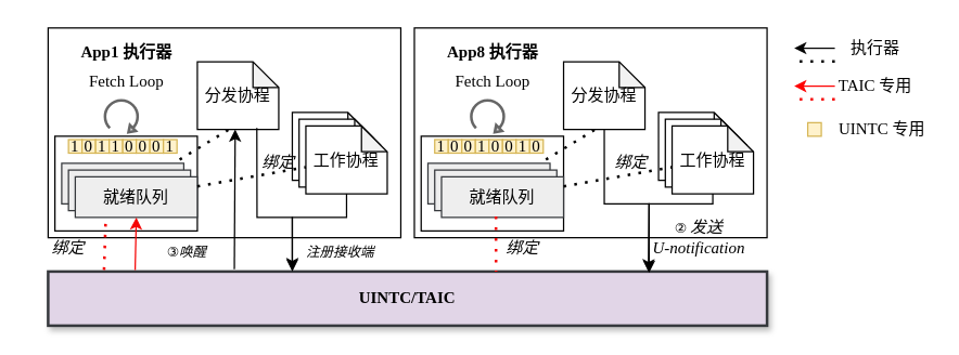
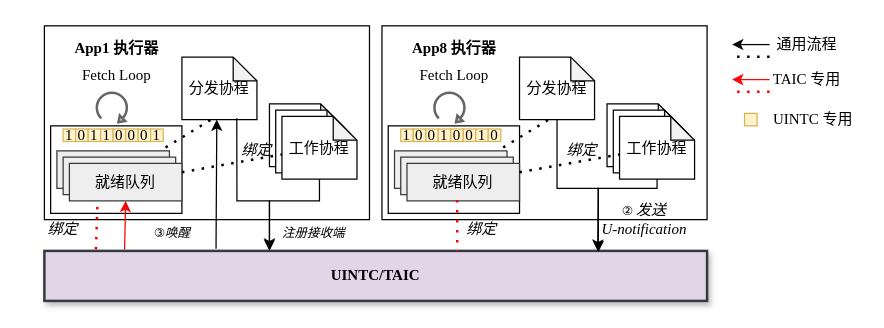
  <mxCell id="0" />
  <mxCell id="1" parent="0" />
  <mxCell id="2" value="" style="rounded=0;whiteSpace=wrap;html=1;" parent="1" vertex="1"><mxGeometry x="35" y="20" width="260" height="155" as="geometry" /></mxCell>
  <mxCell id="3" value="" style="rounded=0;whiteSpace=wrap;html=1;" parent="1" vertex="1"><mxGeometry x="40" y="100" width="105" height="70" as="geometry" /></mxCell>
  <mxCell id="4" value="" style="shape=note;whiteSpace=wrap;html=1;backgroundOutline=1;darkOpacity=0.05;size=19;" parent="1" vertex="1"><mxGeometry x="215" y="82.5" width="60" height="50" as="geometry" /></mxCell>
  <mxCell id="5" value="" style="shape=note;whiteSpace=wrap;html=1;backgroundOutline=1;darkOpacity=0.05;size=19;" parent="1" vertex="1"><mxGeometry x="220" y="87.5" width="60" height="50" as="geometry" /></mxCell>
  <mxCell id="6" value="&lt;font face=&quot;楷体-简&quot;&gt;工作协程&lt;/font&gt;" style="shape=note;whiteSpace=wrap;html=1;backgroundOutline=1;darkOpacity=0.05;size=19;" parent="1" vertex="1"><mxGeometry x="225" y="92.5" width="60" height="50" as="geometry" /></mxCell>
  <mxCell id="7" value="" style="rounded=0;whiteSpace=wrap;html=1;fillColor=#eeeeee;strokeColor=#36393d;" parent="1" vertex="1"><mxGeometry x="45" y="120" width="90" height="30" as="geometry" /></mxCell>
  <mxCell id="8" value="" style="rounded=0;whiteSpace=wrap;html=1;fillColor=#eeeeee;strokeColor=#36393d;" parent="1" vertex="1"><mxGeometry x="50" y="125" width="90" height="30" as="geometry" /></mxCell>
  <mxCell id="9" value="&lt;font face=&quot;楷体-简&quot;&gt;就绪队列&lt;/font&gt;" style="rounded=0;whiteSpace=wrap;html=1;fillColor=#eeeeee;strokeColor=#36393d;" parent="1" vertex="1"><mxGeometry x="55" y="130" width="90" height="30" as="geometry" /></mxCell>
  <mxCell id="10" value="" style="endArrow=none;dashed=1;html=1;dashPattern=1 3;strokeWidth=2;rounded=0;" parent="1" source="9" target="6" edge="1"><mxGeometry width="50" height="50" relative="1" as="geometry"><mxPoint x="145" y="180" as="sourcePoint" /><mxPoint x="195" y="130" as="targetPoint" /></mxGeometry></mxCell>
  <mxCell id="11" value="&lt;b&gt;&lt;font face=&quot;Times New Roman&quot;&gt;UINTC/TAIC&lt;/font&gt;&lt;/b&gt;" style="rounded=0;whiteSpace=wrap;html=1;fillColor=#e1d5e7;strokeColor=#36393d;strokeWidth=2;container=0;shadow=1;" parent="1" vertex="1"><mxGeometry x="35" y="200" width="530" height="40" as="geometry" /></mxCell>
  <mxCell id="12" value="" style="html=1;verticalLabelPosition=bottom;align=center;labelBackgroundColor=#ffffff;verticalAlign=top;strokeWidth=2;strokeColor=#666666;shadow=0;dashed=0;shape=mxgraph.ios7.icons.reload;rotation=135;fillColor=#f5f5f5;gradientColor=#b3b3b3;" parent="1" vertex="1"><mxGeometry x="78" y="73" width="24" height="27" as="geometry" /></mxCell>
  <mxCell id="13" value="&lt;font face=&quot;Times New Roman&quot;&gt;Fetch Loop&lt;/font&gt;" style="text;html=1;align=center;verticalAlign=middle;whiteSpace=wrap;rounded=0;" parent="1" vertex="1"><mxGeometry x="62.5" y="45" width="60" height="30" as="geometry" /></mxCell>
  <mxCell id="14" value="" style="endArrow=classic;html=1;rounded=0;exitX=0.5;exitY=1;exitDx=0;exitDy=0;exitPerimeter=0;" parent="1" source="6" edge="1"><mxGeometry width="50" height="50" relative="1" as="geometry"><mxPoint x="225" y="180" as="sourcePoint" /><mxPoint x="215" y="199" as="targetPoint" /><Array as="points"><mxPoint x="255" y="160" /><mxPoint x="215" y="160" /></Array></mxGeometry></mxCell>
  <mxCell id="15" value="&lt;span style=&quot;font-size: 10px;&quot;&gt;&lt;font face=&quot;宋体-简&quot;&gt;&lt;i&gt;注册接收端&lt;/i&gt;&lt;/font&gt;&lt;/span&gt;" style="text;html=1;align=center;verticalAlign=middle;whiteSpace=wrap;rounded=0;" parent="1" vertex="1"><mxGeometry x="202.5" y="170" width="95" height="30" as="geometry" /></mxCell>
  <mxCell id="16" value="&lt;b style=&quot;&quot;&gt;&lt;font face=&quot;Times New Roman&quot;&gt;App1 &lt;/font&gt;&lt;font face=&quot;楷体-简&quot;&gt;执行器&lt;/font&gt;&lt;/b&gt;" style="text;html=1;align=center;verticalAlign=middle;whiteSpace=wrap;rounded=0;" parent="1" vertex="1"><mxGeometry x="52.5" y="23" width="80" height="30" as="geometry" /></mxCell>
  <mxCell id="17" value="" style="endArrow=none;dashed=1;html=1;dashPattern=1 3;strokeWidth=2;rounded=0;entryX=0.25;entryY=1;entryDx=0;entryDy=0;exitX=0.937;exitY=0.965;exitDx=0;exitDy=0;exitPerimeter=0;strokeColor=light-dark(#f50000, #ededed);" parent="1" source="18" target="9" edge="1"><mxGeometry width="50" height="50" relative="1" as="geometry"><mxPoint x="75" y="200" as="sourcePoint" /><mxPoint x="275" y="160" as="targetPoint" /></mxGeometry></mxCell>
  <mxCell id="18" value="&lt;i style=&quot;&quot;&gt;&lt;font face=&quot;楷体-简&quot;&gt;绑定&lt;/font&gt;&lt;/i&gt;" style="text;html=1;align=center;verticalAlign=middle;whiteSpace=wrap;rounded=0;" parent="1" vertex="1"><mxGeometry x="20" y="165" width="60" height="35" as="geometry" /></mxCell>
  <mxCell id="19" value="&lt;i&gt;&lt;font face=&quot;楷体-简&quot;&gt;绑定&lt;/font&gt;&lt;/i&gt;" style="text;html=1;align=center;verticalAlign=middle;whiteSpace=wrap;rounded=0;" parent="1" vertex="1"><mxGeometry x="175" y="102.5" width="60" height="35" as="geometry" /></mxCell>
  <mxCell id="20" value="" style="endArrow=classic;html=1;rounded=0;exitX=0.121;exitY=-0.03;exitDx=0;exitDy=0;exitPerimeter=0;entryX=0.5;entryY=1;entryDx=0;entryDy=0;strokeColor=light-dark(#f50505, #ededed);" parent="1" source="11" target="9" edge="1"><mxGeometry width="50" height="50" relative="1" as="geometry"><mxPoint x="45" y="340" as="sourcePoint" /><mxPoint x="95" y="290" as="targetPoint" /></mxGeometry></mxCell>
  <mxCell id="21" value="&lt;font style=&quot;font-size: 10px;&quot;&gt;&lt;font face=&quot;Times New Roman&quot;&gt;③&lt;/font&gt;&lt;font face=&quot;宋体-简&quot;&gt;&lt;i&gt;唤醒&lt;/i&gt;&lt;/font&gt;&lt;/font&gt;" style="text;html=1;align=center;verticalAlign=middle;whiteSpace=wrap;rounded=0;" parent="1" vertex="1"><mxGeometry x="100" y="170" width="75" height="30" as="geometry" /></mxCell>
  <mxCell id="22" value="&lt;font face=&quot;宋体-简&quot;&gt;分发协程&lt;/font&gt;" style="shape=note;whiteSpace=wrap;html=1;backgroundOutline=1;darkOpacity=0.05;size=19;" parent="1" vertex="1"><mxGeometry x="145" y="45" width="60" height="50" as="geometry" /></mxCell>
  <mxCell id="23" value="" style="endArrow=none;dashed=1;html=1;dashPattern=1 3;strokeWidth=2;rounded=0;exitX=0.966;exitY=-0.091;exitDx=0;exitDy=0;entryX=0.404;entryY=0.989;entryDx=0;entryDy=0;entryPerimeter=0;exitPerimeter=0;" parent="1" source="7" target="22" edge="1"><mxGeometry width="50" height="50" relative="1" as="geometry"><mxPoint x="155" y="147" as="sourcePoint" /><mxPoint x="235" y="133" as="targetPoint" /></mxGeometry></mxCell>
  <mxCell id="24" value="" style="endArrow=classic;html=1;rounded=0;exitX=0.731;exitY=0.979;exitDx=0;exitDy=0;exitPerimeter=0;" parent="1" source="22" edge="1"><mxGeometry width="50" height="50" relative="1" as="geometry"><mxPoint x="285" y="220" as="sourcePoint" /><mxPoint x="215" y="200" as="targetPoint" /><Array as="points"><mxPoint x="189" y="160" /><mxPoint x="215" y="160" /></Array></mxGeometry></mxCell>
  <mxCell id="25" value="&lt;font face=&quot;Times New Roman&quot;&gt;1&lt;/font&gt;" style="rounded=0;whiteSpace=wrap;html=1;fillColor=#fff2cc;strokeColor=#d6b656;" parent="1" vertex="1"><mxGeometry x="50" y="102.5" width="10" height="10" as="geometry" /></mxCell>
  <mxCell id="26" value="&lt;font face=&quot;Times New Roman&quot;&gt;0&lt;/font&gt;" style="rounded=0;whiteSpace=wrap;html=1;fillColor=#fff2cc;strokeColor=#d6b656;" parent="1" vertex="1"><mxGeometry x="60" y="102.5" width="10" height="10" as="geometry" /></mxCell>
  <mxCell id="27" value="&lt;font face=&quot;Times New Roman&quot;&gt;1&lt;/font&gt;" style="rounded=0;whiteSpace=wrap;html=1;fillColor=#fff2cc;strokeColor=#d6b656;" parent="1" vertex="1"><mxGeometry x="70" y="102.5" width="10" height="10" as="geometry" /></mxCell>
  <mxCell id="28" value="&lt;font face=&quot;Times New Roman&quot;&gt;1&lt;/font&gt;" style="rounded=0;whiteSpace=wrap;html=1;fillColor=#fff2cc;strokeColor=#d6b656;" parent="1" vertex="1"><mxGeometry x="80" y="102.5" width="10" height="10" as="geometry" /></mxCell>
  <mxCell id="29" value="&lt;font face=&quot;Times New Roman&quot;&gt;0&lt;/font&gt;" style="rounded=0;whiteSpace=wrap;html=1;fillColor=#fff2cc;strokeColor=#d6b656;" parent="1" vertex="1"><mxGeometry x="90" y="102.5" width="10" height="10" as="geometry" /></mxCell>
  <mxCell id="30" value="&lt;font face=&quot;Times New Roman&quot;&gt;0&lt;/font&gt;" style="rounded=0;whiteSpace=wrap;html=1;fillColor=#fff2cc;strokeColor=#d6b656;" parent="1" vertex="1"><mxGeometry x="100" y="102.5" width="10" height="10" as="geometry" /></mxCell>
  <mxCell id="31" value="&lt;font face=&quot;Times New Roman&quot;&gt;0&lt;/font&gt;" style="rounded=0;whiteSpace=wrap;html=1;fillColor=#fff2cc;strokeColor=#d6b656;" parent="1" vertex="1"><mxGeometry x="110" y="102.5" width="10" height="10" as="geometry" /></mxCell>
  <mxCell id="32" value="&lt;font face=&quot;Times New Roman&quot;&gt;1&lt;/font&gt;" style="rounded=0;whiteSpace=wrap;html=1;fillColor=#fff2cc;strokeColor=#d6b656;" parent="1" vertex="1"><mxGeometry x="120" y="102.5" width="10" height="10" as="geometry" /></mxCell>
  <mxCell id="33" value="" style="rounded=0;whiteSpace=wrap;html=1;" parent="1" vertex="1"><mxGeometry x="305" y="20" width="260" height="155" as="geometry" /></mxCell>
  <mxCell id="34" value="" style="rounded=0;whiteSpace=wrap;html=1;" parent="1" vertex="1"><mxGeometry x="310" y="100" width="105" height="70" as="geometry" /></mxCell>
  <mxCell id="35" value="" style="shape=note;whiteSpace=wrap;html=1;backgroundOutline=1;darkOpacity=0.05;size=19;" parent="1" vertex="1"><mxGeometry x="485" y="82.5" width="60" height="50" as="geometry" /></mxCell>
  <mxCell id="36" value="" style="shape=note;whiteSpace=wrap;html=1;backgroundOutline=1;darkOpacity=0.05;size=19;" parent="1" vertex="1"><mxGeometry x="490" y="87.5" width="60" height="50" as="geometry" /></mxCell>
  <mxCell id="37" value="&lt;span style=&quot;font-family: 楷体-简;&quot;&gt;工作协程&lt;/span&gt;" style="shape=note;whiteSpace=wrap;html=1;backgroundOutline=1;darkOpacity=0.05;size=19;" parent="1" vertex="1"><mxGeometry x="495" y="92.5" width="60" height="50" as="geometry" /></mxCell>
  <mxCell id="38" value="" style="rounded=0;whiteSpace=wrap;html=1;fillColor=#eeeeee;strokeColor=#36393d;" parent="1" vertex="1"><mxGeometry x="315" y="120" width="90" height="30" as="geometry" /></mxCell>
  <mxCell id="39" value="" style="rounded=0;whiteSpace=wrap;html=1;fillColor=#eeeeee;strokeColor=#36393d;" parent="1" vertex="1"><mxGeometry x="320" y="125" width="90" height="30" as="geometry" /></mxCell>
  <mxCell id="40" value="&lt;span style=&quot;font-family: 楷体-简;&quot;&gt;就绪队列&lt;/span&gt;" style="rounded=0;whiteSpace=wrap;html=1;fillColor=#eeeeee;strokeColor=#36393d;" parent="1" vertex="1"><mxGeometry x="325" y="130" width="90" height="30" as="geometry" /></mxCell>
  <mxCell id="41" value="" style="endArrow=none;dashed=1;html=1;dashPattern=1 3;strokeWidth=2;rounded=0;" parent="1" source="40" target="37" edge="1"><mxGeometry width="50" height="50" relative="1" as="geometry"><mxPoint x="415" y="180" as="sourcePoint" /><mxPoint x="465" y="130" as="targetPoint" /></mxGeometry></mxCell>
  <mxCell id="42" value="" style="html=1;verticalLabelPosition=bottom;align=center;labelBackgroundColor=#ffffff;verticalAlign=top;strokeWidth=2;strokeColor=#666666;shadow=0;dashed=0;shape=mxgraph.ios7.icons.reload;rotation=135;fillColor=#f5f5f5;gradientColor=#b3b3b3;" parent="1" vertex="1"><mxGeometry x="348" y="73" width="24" height="27" as="geometry" /></mxCell>
  <mxCell id="43" value="&lt;font face=&quot;Times New Roman&quot;&gt;Fetch Loop&lt;/font&gt;" style="text;html=1;align=center;verticalAlign=middle;whiteSpace=wrap;rounded=0;" parent="1" vertex="1"><mxGeometry x="332.5" y="45" width="60" height="30" as="geometry" /></mxCell>
  <mxCell id="44" value="&lt;b style=&quot;&quot;&gt;&lt;font face=&quot;Times New Roman&quot;&gt;App8 &lt;/font&gt;&lt;font face=&quot;宋体-简&quot;&gt;执行器&lt;/font&gt;&lt;/b&gt;" style="text;html=1;align=center;verticalAlign=middle;whiteSpace=wrap;rounded=0;" parent="1" vertex="1"><mxGeometry x="322.5" y="23" width="80" height="30" as="geometry" /></mxCell>
  <mxCell id="45" value="&lt;i&gt;&lt;font face=&quot;楷体-简&quot;&gt;绑定&lt;/font&gt;&lt;/i&gt;" style="text;html=1;align=center;verticalAlign=middle;whiteSpace=wrap;rounded=0;" parent="1" vertex="1"><mxGeometry x="435" y="102.5" width="60" height="35" as="geometry" /></mxCell>
  <mxCell id="46" value="&lt;span style=&quot;font-family: 宋体-简;&quot;&gt;分发协程&lt;/span&gt;" style="shape=note;whiteSpace=wrap;html=1;backgroundOutline=1;darkOpacity=0.05;size=19;" parent="1" vertex="1"><mxGeometry x="415" y="45" width="60" height="50" as="geometry" /></mxCell>
  <mxCell id="47" value="" style="endArrow=none;dashed=1;html=1;dashPattern=1 3;strokeWidth=2;rounded=0;exitX=0.966;exitY=-0.091;exitDx=0;exitDy=0;entryX=0.404;entryY=0.989;entryDx=0;entryDy=0;entryPerimeter=0;exitPerimeter=0;" parent="1" source="38" target="46" edge="1"><mxGeometry width="50" height="50" relative="1" as="geometry"><mxPoint x="425" y="147" as="sourcePoint" /><mxPoint x="505" y="133" as="targetPoint" /></mxGeometry></mxCell>
  <mxCell id="48" value="&lt;font face=&quot;Times New Roman&quot;&gt;1&lt;/font&gt;" style="rounded=0;whiteSpace=wrap;html=1;fillColor=#fff2cc;strokeColor=#d6b656;" parent="1" vertex="1"><mxGeometry x="320" y="102.5" width="10" height="10" as="geometry" /></mxCell>
  <mxCell id="49" value="&lt;font face=&quot;Times New Roman&quot;&gt;0&lt;/font&gt;" style="rounded=0;whiteSpace=wrap;html=1;fillColor=#fff2cc;strokeColor=#d6b656;" parent="1" vertex="1"><mxGeometry x="330" y="102.5" width="10" height="10" as="geometry" /></mxCell>
  <mxCell id="50" value="&lt;font face=&quot;Times New Roman&quot;&gt;0&lt;/font&gt;" style="rounded=0;whiteSpace=wrap;html=1;fillColor=#fff2cc;strokeColor=#d6b656;" parent="1" vertex="1"><mxGeometry x="340" y="102.5" width="10" height="10" as="geometry" /></mxCell>
  <mxCell id="51" value="&lt;font face=&quot;Times New Roman&quot;&gt;1&lt;/font&gt;" style="rounded=0;whiteSpace=wrap;html=1;fillColor=#fff2cc;strokeColor=#d6b656;" parent="1" vertex="1"><mxGeometry x="350" y="102.5" width="10" height="10" as="geometry" /></mxCell>
  <mxCell id="52" value="&lt;font face=&quot;Times New Roman&quot;&gt;0&lt;/font&gt;" style="rounded=0;whiteSpace=wrap;html=1;fillColor=#fff2cc;strokeColor=#d6b656;" parent="1" vertex="1"><mxGeometry x="360" y="102.5" width="10" height="10" as="geometry" /></mxCell>
  <mxCell id="53" value="&lt;font face=&quot;Times New Roman&quot;&gt;0&lt;/font&gt;" style="rounded=0;whiteSpace=wrap;html=1;fillColor=#fff2cc;strokeColor=#d6b656;" parent="1" vertex="1"><mxGeometry x="370" y="102.5" width="10" height="10" as="geometry" /></mxCell>
  <mxCell id="54" value="&lt;font face=&quot;Times New Roman&quot;&gt;1&lt;/font&gt;" style="rounded=0;whiteSpace=wrap;html=1;fillColor=#fff2cc;strokeColor=#d6b656;" parent="1" vertex="1"><mxGeometry x="380" y="102.5" width="10" height="10" as="geometry" /></mxCell>
  <mxCell id="55" value="&lt;font face=&quot;Times New Roman&quot;&gt;0&lt;/font&gt;" style="rounded=0;whiteSpace=wrap;html=1;fillColor=#fff2cc;strokeColor=#d6b656;" parent="1" vertex="1"><mxGeometry x="390" y="102.5" width="10" height="10" as="geometry" /></mxCell>
  <mxCell id="56" value="" style="endArrow=classic;html=1;rounded=0;exitX=0.5;exitY=1;exitDx=0;exitDy=0;exitPerimeter=0;entryX=0.835;entryY=-0.004;entryDx=0;entryDy=0;entryPerimeter=0;" parent="1" source="37" target="11" edge="1"><mxGeometry width="50" height="50" relative="1" as="geometry"><mxPoint x="475" y="340" as="sourcePoint" /><mxPoint x="525" y="290" as="targetPoint" /><Array as="points"><mxPoint x="525" y="150" /><mxPoint x="478" y="150" /></Array></mxGeometry></mxCell>
  <mxCell id="57" value="" style="endArrow=classic;html=1;rounded=0;exitX=0.5;exitY=1;exitDx=0;exitDy=0;exitPerimeter=0;entryX=0.836;entryY=0.022;entryDx=0;entryDy=0;entryPerimeter=0;" parent="1" source="46" target="11" edge="1"><mxGeometry width="50" height="50" relative="1" as="geometry"><mxPoint x="415" y="310" as="sourcePoint" /><mxPoint x="465" y="260" as="targetPoint" /><Array as="points"><mxPoint x="445" y="150" /><mxPoint x="478" y="150" /></Array></mxGeometry></mxCell>
  <mxCell id="58" value="&lt;font style=&quot;font-family: &amp;quot;Times New Roman&amp;quot;; font-size: 10px;&quot;&gt;②&amp;nbsp;&lt;/font&gt;&lt;i style=&quot;&quot;&gt;&lt;font face=&quot;宋体-简&quot;&gt;发送&lt;/font&gt;&lt;/i&gt;&lt;div&gt;&lt;font face=&quot;Times New Roman&quot;&gt;&lt;i&gt;U-notification&lt;/i&gt;&lt;/font&gt;&lt;/div&gt;" style="text;html=1;align=center;verticalAlign=middle;whiteSpace=wrap;rounded=0;" parent="1" vertex="1"><mxGeometry x="455" y="160" width="120" height="30" as="geometry" /></mxCell>
  <mxCell id="59" value="" style="endArrow=none;dashed=1;html=1;dashPattern=1 3;strokeWidth=2;rounded=0;exitX=0.446;exitY=0.977;exitDx=0;exitDy=0;entryX=0.623;entryY=0;entryDx=0;entryDy=0;entryPerimeter=0;exitPerimeter=0;strokeColor=light-dark(#f50505, #ededed);" parent="1" source="40" target="11" edge="1"><mxGeometry width="50" height="50" relative="1" as="geometry"><mxPoint x="412" y="127" as="sourcePoint" /><mxPoint x="449" y="104" as="targetPoint" /></mxGeometry></mxCell>
  <mxCell id="60" value="&lt;i&gt;&lt;font face=&quot;楷体-简&quot;&gt;绑定&lt;/font&gt;&lt;/i&gt;" style="text;html=1;align=center;verticalAlign=middle;whiteSpace=wrap;rounded=0;" parent="1" vertex="1"><mxGeometry x="355" y="165" width="60" height="35" as="geometry" /></mxCell>
  <mxCell id="61" value="" style="endArrow=classic;html=1;rounded=0;exitX=0.259;exitY=-0.045;exitDx=0;exitDy=0;entryX=0.465;entryY=1;entryDx=0;entryDy=0;entryPerimeter=0;exitPerimeter=0;" parent="1" source="11" target="22" edge="1"><mxGeometry width="50" height="50" relative="1" as="geometry"><mxPoint x="345" y="360" as="sourcePoint" /><mxPoint x="395" y="310" as="targetPoint" /></mxGeometry></mxCell>
  <mxCell id="62" value="" style="endArrow=classic;html=1;rounded=0;strokeColor=light-dark(#fe0101, #ededed);" parent="1" edge="1"><mxGeometry width="50" height="50" relative="1" as="geometry"><mxPoint x="615" y="63" as="sourcePoint" /><mxPoint x="585" y="63" as="targetPoint" /><Array as="points"><mxPoint x="585" y="63" /></Array></mxGeometry></mxCell>
  <mxCell id="63" value="" style="endArrow=none;dashed=1;html=1;dashPattern=1 3;strokeWidth=2;rounded=0;strokeColor=light-dark(#f50505, #ededed);" parent="1" edge="1"><mxGeometry width="50" height="50" relative="1" as="geometry"><mxPoint x="615" y="72.71" as="sourcePoint" /><mxPoint x="585" y="72.71" as="targetPoint" /><Array as="points"><mxPoint x="615" y="72.71" /></Array></mxGeometry></mxCell>
  <mxCell id="64" value="&lt;font face=&quot;Times New Roman&quot;&gt;TAIC &lt;/font&gt;&lt;font face=&quot;宋体-简&quot;&gt;专用&lt;/font&gt;" style="text;html=1;align=center;verticalAlign=middle;whiteSpace=wrap;rounded=0;" parent="1" vertex="1"><mxGeometry x="615" y="48" width="60" height="30" as="geometry" /></mxCell>
  <mxCell id="65" value="" style="rounded=0;whiteSpace=wrap;html=1;fillColor=#fff2cc;strokeColor=#d6b656;" parent="1" vertex="1"><mxGeometry x="595" y="90" width="10" height="10" as="geometry" /></mxCell>
  <mxCell id="66" value="&lt;font face=&quot;Times New Roman&quot;&gt;UINTC &lt;/font&gt;&lt;font face=&quot;宋体-简&quot;&gt;专用&lt;/font&gt;" style="text;html=1;align=center;verticalAlign=middle;whiteSpace=wrap;rounded=0;" parent="1" vertex="1"><mxGeometry x="615" y="80" width="70" height="30" as="geometry" /></mxCell>
  <mxCell id="67" value="" style="endArrow=classic;html=1;rounded=0;strokeColor=light-dark(#050505, #ededed);" parent="1" edge="1"><mxGeometry width="50" height="50" relative="1" as="geometry"><mxPoint x="615" y="35" as="sourcePoint" /><mxPoint x="585" y="35" as="targetPoint" /><Array as="points"><mxPoint x="585" y="35" /></Array></mxGeometry></mxCell>
  <mxCell id="68" value="" style="endArrow=none;dashed=1;html=1;dashPattern=1 3;strokeWidth=2;rounded=0;strokeColor=light-dark(#080808, #ededed);" parent="1" edge="1"><mxGeometry width="50" height="50" relative="1" as="geometry"><mxPoint x="615" y="44.71" as="sourcePoint" /><mxPoint x="585" y="44.71" as="targetPoint" /><Array as="points"><mxPoint x="615" y="44.71" /></Array></mxGeometry></mxCell>
- <mxCell id="69" value="&lt;font face=&quot;楷体-简&quot;&gt;执行器&lt;/font&gt;" style="text;html=1;align=center;verticalAlign=middle;whiteSpace=wrap;rounded=0;" parent="1" vertex="1"><mxGeometry x="615" y="20" width="60" height="30" as="geometry" /></mxCell>
+ <mxCell id="69" value="&lt;font face=&quot;楷体-简&quot;&gt;通用流程&lt;/font&gt;" style="text;html=1;align=center;verticalAlign=middle;whiteSpace=wrap;rounded=0;" parent="1" vertex="1"><mxGeometry x="615" y="20" width="60" height="30" as="geometry" /></mxCell>
